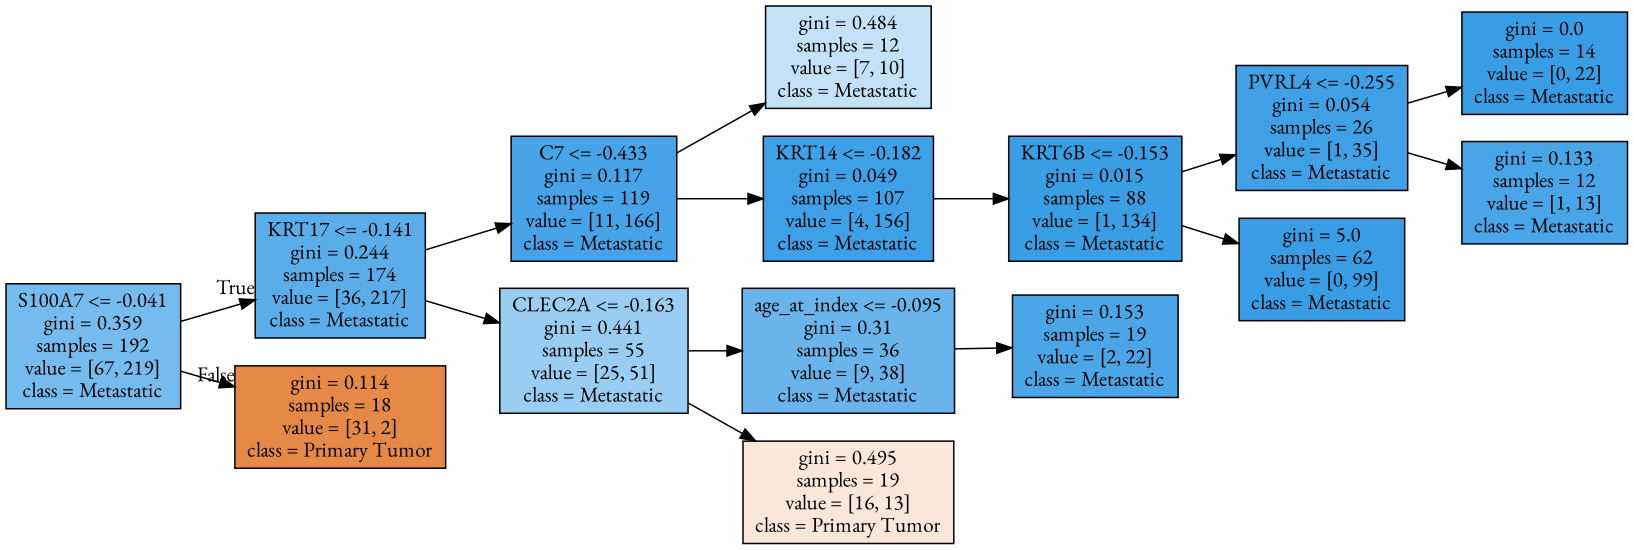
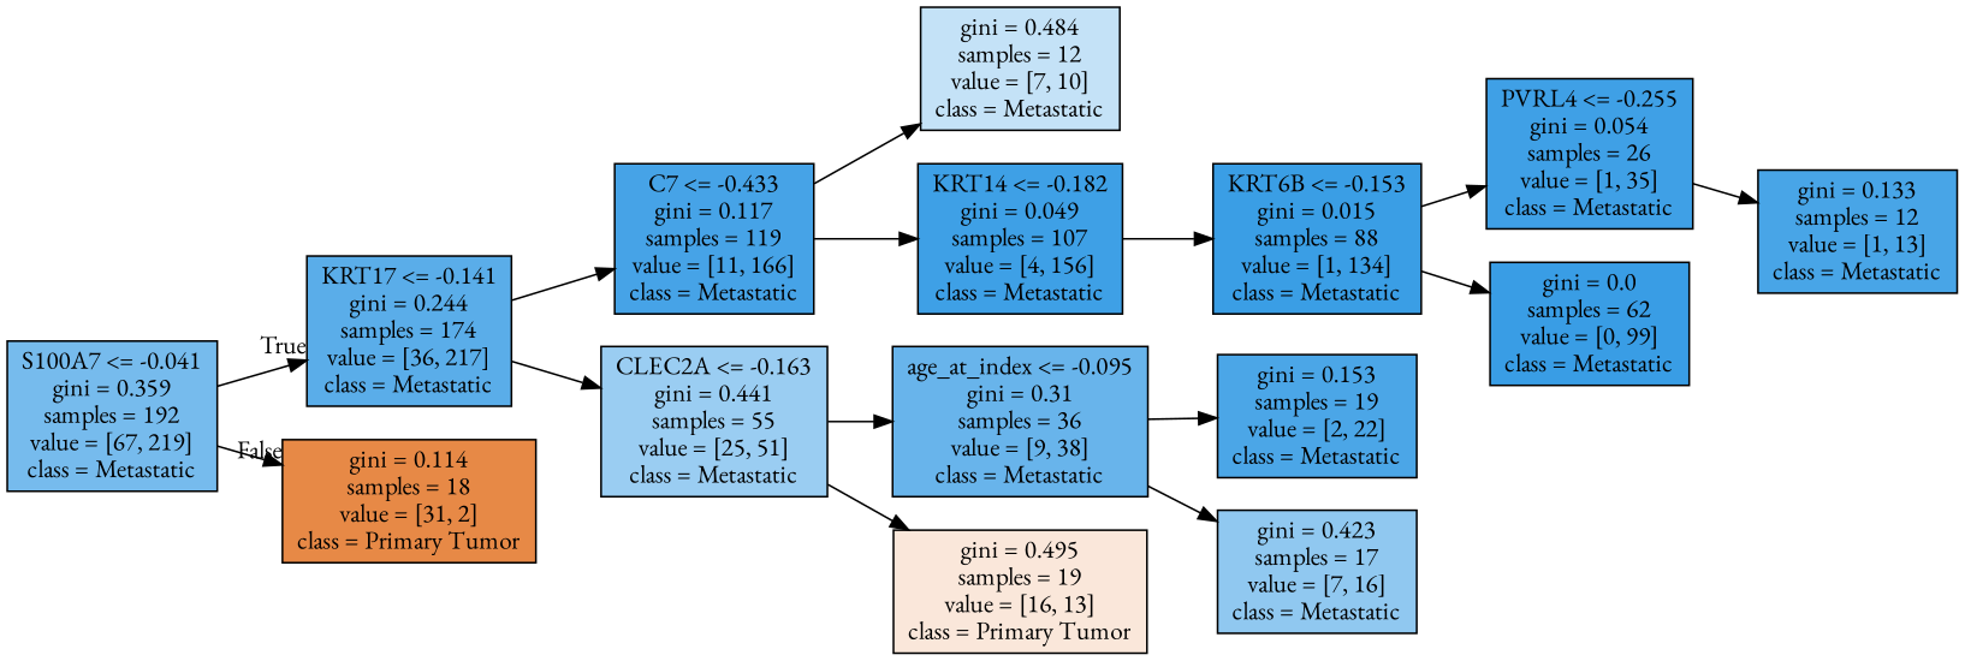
  digraph {
    fontname="EB Garamond"
    rankdir=LR
    node [color=black fillcolor="#399de5" fontname="EB Garamond" shape=box style=filled]
    edge [fontname="EB Garamond"]
    n1 [fillcolor="#76bbed" label="S100A7 <= -0.041\ngini = 0.359\nsamples = 192\nvalue = [67, 219]\nclass = Metastatic"]
    n2 [fillcolor="#5aade9" label="KRT17 <= -0.141\ngini = 0.244\nsamples = 174\nvalue = [36, 217]\nclass = Metastatic"]
    n3 [fillcolor="#e78946" label="gini = 0.114\nsamples = 18\nvalue = [31, 2]\nclass = Primary Tumor"]
    n4 [fillcolor="#46a3e7" label="C7 <= -0.433\ngini = 0.117\nsamples = 119\nvalue = [11, 166]\nclass = Metastatic"]
    n5 [fillcolor="#9acdf2" label="CLEC2A <= -0.163\ngini = 0.441\nsamples = 55\nvalue = [25, 51]\nclass = Metastatic"]
    n6 [fillcolor="#c4e2f7" label="gini = 0.484\nsamples = 12\nvalue = [7, 10]\nclass = Metastatic"]
    n7 [fillcolor="#3ea0e6" label="KRT14 <= -0.182\ngini = 0.049\nsamples = 107\nvalue = [4, 156]\nclass = Metastatic"]
    n8 [fillcolor="#68b4eb" label="age_at_index <= -0.095\ngini = 0.31\nsamples = 36\nvalue = [9, 38]\nclass = Metastatic"]
    n9 [fillcolor="#fae7da" label="gini = 0.495\nsamples = 19\nvalue = [16, 13]\nclass = Primary Tumor"]
    n10 [fillcolor="#3a9ee5" label="KRT6B <= -0.153\ngini = 0.015\nsamples = 88\nvalue = [1, 134]\nclass = Metastatic"]
    n11 [fillcolor="#3fa0e6" label="PVRL4 <= -0.255\ngini = 0.054\nsamples = 26\nvalue = [1, 35]\nclass = Metastatic"]
-   n12 [label="gini = 5.0\nsamples = 62\nvalue = [0, 99]\nclass = Metastatic"]
-   n13 [label="gini = 0.0\nsamples = 14\nvalue = [0, 22]\nclass = Metastatic"]
+   n12 [label="gini = 0.0\nsamples = 62\nvalue = [0, 99]\nclass = Metastatic"]
    n14 [fillcolor="#48a5e7" label="gini = 0.133\nsamples = 12\nvalue = [1, 13]\nclass = Metastatic"]
    n15 [fillcolor="#4ba6e7" label="gini = 0.153\nsamples = 19\nvalue = [2, 22]\nclass = Metastatic"]
+   n16 [fillcolor="#90c8f0" label="gini = 0.423\nsamples = 17\nvalue = [7, 16]\nclass = Metastatic"]
    n1 -> n2 [headlabel=True labelangle=45 labeldistance=2.5]
    n1 -> n3 [headlabel=False labelangle=-45 labeldistance=2.5]
    n2 -> n4
    n2 -> n5
    n4 -> n6
    n4 -> n7
    n5 -> n8
    n5 -> n9
    n7 -> n10
    n8 -> n15
+   n8 -> n16
    n10 -> n11
    n10 -> n12
-   n11 -> n13
    n11 -> n14
  }
